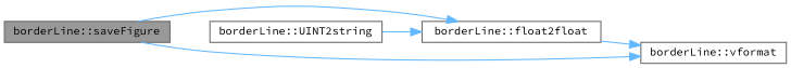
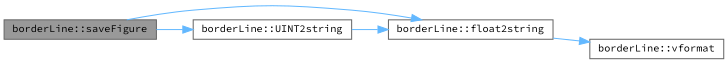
  digraph {
    fontname="Source Code Pro"
    rankdir=LR
    node [color=grey40 fillcolor=white fontname="Source Code Pro" fontsize=10 shape=box style=filled]
    edge [color=steelblue1 fontname="Source Code Pro" fontsize=10 labelfontname=Helvetica labelfontsize=10 style=solid]
    n1 [color=gray40 fillcolor=grey60 fontcolor=black height=0.2 label="borderLine::saveFigure" width=0.4]
-   n2 [height=0.2 label="borderLine::float2float" width=0.4]
+   n2 [height=0.2 label="borderLine::float2string" width=0.4]
    n3 [height=0.2 label="borderLine::UINT2string" width=0.4]
    n4 [height=0.2 label="borderLine::vformat" width=0.4]
    n1 -> n2
-   n1 -> n4
+   n1 -> n3
    n2 -> n4
    n3 -> n2
  }
